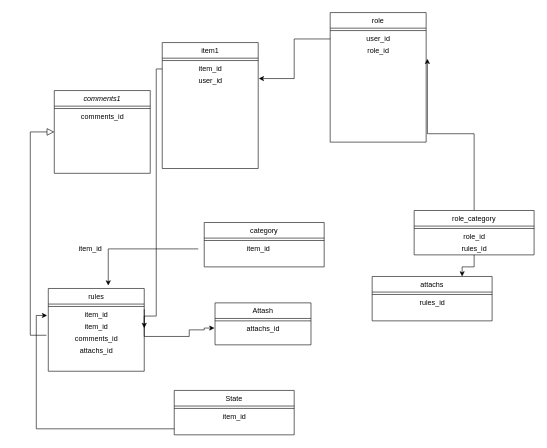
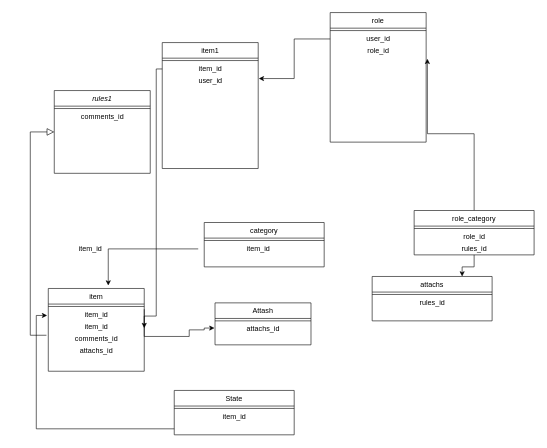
  <mxCell id="0" />
  <mxCell id="1" parent="0" />
  <mxCell id="2" style="edgeStyle=orthogonalEdgeStyle;rounded=0;orthogonalLoop=1;jettySize=auto;html=1;exitX=1;exitY=0.25;exitDx=0;exitDy=0;entryX=-0.006;entryY=0.4;entryDx=0;entryDy=0;entryPerimeter=0;" edge="1" parent="1" source="16" target="14"><mxGeometry relative="1" as="geometry"><mxPoint x="340" y="509" as="targetPoint" /><Array as="points"><mxPoint x="240" y="560" /><mxPoint x="315" y="560" /><mxPoint x="315" y="549" /><mxPoint x="340" y="549" /><mxPoint x="340" y="546" /></Array></mxGeometry></mxCell>
  <mxCell id="3" value="" style="endArrow=block;endSize=10;endFill=0;shadow=0;strokeWidth=1;rounded=0;edgeStyle=elbowEdgeStyle;elbow=vertical;strokeColor=#000000;exitX=-0.019;exitY=0.2;exitDx=0;exitDy=0;exitPerimeter=0;" parent="1" source="20" target="4" edge="1"><mxGeometry width="160" relative="1" as="geometry"><mxPoint x="50" y="540" as="sourcePoint" /><mxPoint x="210" y="313" as="targetPoint" /><Array as="points"><mxPoint x="50" y="460" /><mxPoint x="40" y="440" /><mxPoint x="60" y="450" /><mxPoint x="70" y="540" /><mxPoint x="40" y="400" /><mxPoint x="20" y="200" /><mxPoint x="100" y="300" /><mxPoint x="90" y="300" /><mxPoint x="150" y="310" /><mxPoint x="120" y="288" /></Array></mxGeometry></mxCell>
- <mxCell id="4" value="comments1" style="swimlane;fontStyle=2;align=center;verticalAlign=top;childLayout=stackLayout;horizontal=1;startSize=26;horizontalStack=0;resizeParent=1;resizeLast=0;collapsible=1;marginBottom=0;rounded=0;shadow=0;strokeWidth=1;" parent="1" vertex="1"><mxGeometry x="90" y="150" width="160" height="138" as="geometry"><mxRectangle x="230" y="140" width="160" height="26" as="alternateBounds" /></mxGeometry></mxCell>
+ <mxCell id="4" value="rules1" style="swimlane;fontStyle=2;align=center;verticalAlign=top;childLayout=stackLayout;horizontal=1;startSize=26;horizontalStack=0;resizeParent=1;resizeLast=0;collapsible=1;marginBottom=0;rounded=0;shadow=0;strokeWidth=1;" parent="1" vertex="1"><mxGeometry x="90" y="150" width="160" height="138" as="geometry"><mxRectangle x="230" y="140" width="160" height="26" as="alternateBounds" /></mxGeometry></mxCell>
  <mxCell id="5" value="" style="line;html=1;strokeWidth=1;align=left;verticalAlign=middle;spacingTop=-1;spacingLeft=3;spacingRight=3;rotatable=0;labelPosition=right;points=[];portConstraint=eastwest;" parent="4" vertex="1"><mxGeometry y="26" width="160" height="8" as="geometry" /></mxCell>
  <mxCell id="6" value="comments_id" style="text;html=1;align=center;verticalAlign=middle;resizable=0;points=[];autosize=1;" vertex="1" parent="4"><mxGeometry y="34" width="160" height="20" as="geometry" /></mxCell>
  <mxCell id="7" style="edgeStyle=orthogonalEdgeStyle;rounded=0;orthogonalLoop=1;jettySize=auto;html=1;strokeColor=#000000;entryX=1;entryY=0.6;entryDx=0;entryDy=0;entryPerimeter=0;" edge="1" parent="1" source="10" target="19"><mxGeometry relative="1" as="geometry"><mxPoint x="310" y="530" as="targetPoint" /><Array as="points"><mxPoint x="260" y="114" /><mxPoint x="260" y="526" /></Array></mxGeometry></mxCell>
  <mxCell id="8" value="item1" style="swimlane;fontStyle=0;align=center;verticalAlign=top;childLayout=stackLayout;horizontal=1;startSize=26;horizontalStack=0;resizeParent=1;resizeLast=0;collapsible=1;marginBottom=0;rounded=0;shadow=0;strokeWidth=1;" vertex="1" parent="1"><mxGeometry x="270" y="70" width="160" height="210" as="geometry"><mxRectangle x="550" y="140" width="160" height="26" as="alternateBounds" /></mxGeometry></mxCell>
  <mxCell id="9" value="" style="line;html=1;strokeWidth=1;align=left;verticalAlign=middle;spacingTop=-1;spacingLeft=3;spacingRight=3;rotatable=0;labelPosition=right;points=[];portConstraint=eastwest;" vertex="1" parent="8"><mxGeometry y="26" width="160" height="8" as="geometry" /></mxCell>
  <mxCell id="10" value="item_id" style="text;html=1;align=center;verticalAlign=middle;resizable=0;points=[];autosize=1;strokeColor=none;" vertex="1" parent="8"><mxGeometry y="34" width="160" height="20" as="geometry" /></mxCell>
  <mxCell id="11" value="user_id" style="text;html=1;align=center;verticalAlign=middle;resizable=0;points=[];autosize=1;" vertex="1" parent="8"><mxGeometry y="54" width="160" height="20" as="geometry" /></mxCell>
  <mxCell id="12" value="Attash" style="swimlane;fontStyle=0;align=center;verticalAlign=top;childLayout=stackLayout;horizontal=1;startSize=26;horizontalStack=0;resizeParent=1;resizeLast=0;collapsible=1;marginBottom=0;rounded=0;shadow=0;strokeWidth=1;" parent="1" vertex="1"><mxGeometry x="358" y="504" width="160" height="70" as="geometry"><mxRectangle x="340" y="380" width="170" height="26" as="alternateBounds" /></mxGeometry></mxCell>
  <mxCell id="13" value="" style="line;html=1;strokeWidth=1;align=left;verticalAlign=middle;spacingTop=-1;spacingLeft=3;spacingRight=3;rotatable=0;labelPosition=right;points=[];portConstraint=eastwest;" parent="12" vertex="1"><mxGeometry y="26" width="160" height="8" as="geometry" /></mxCell>
  <mxCell id="14" value="attachs_id" style="text;html=1;align=center;verticalAlign=middle;resizable=0;points=[];autosize=1;" vertex="1" parent="12"><mxGeometry y="34" width="160" height="20" as="geometry" /></mxCell>
  <mxCell id="15" style="edgeStyle=orthogonalEdgeStyle;rounded=0;orthogonalLoop=1;jettySize=auto;html=1;" edge="1" parent="1"><mxGeometry relative="1" as="geometry"><mxPoint x="90" y="584" as="targetPoint" /><mxPoint x="90" y="584" as="sourcePoint" /></mxGeometry></mxCell>
- <mxCell id="16" value="rules" style="swimlane;fontStyle=0;align=center;verticalAlign=top;childLayout=stackLayout;horizontal=1;startSize=26;horizontalStack=0;resizeParent=1;resizeLast=0;collapsible=1;marginBottom=0;rounded=0;shadow=0;strokeWidth=1;" parent="1" vertex="1"><mxGeometry x="80" y="480" width="160" height="138" as="geometry"><mxRectangle x="130" y="380" width="160" height="26" as="alternateBounds" /></mxGeometry></mxCell>
+ <mxCell id="16" value="item" style="swimlane;fontStyle=0;align=center;verticalAlign=top;childLayout=stackLayout;horizontal=1;startSize=26;horizontalStack=0;resizeParent=1;resizeLast=0;collapsible=1;marginBottom=0;rounded=0;shadow=0;strokeWidth=1;" parent="1" vertex="1"><mxGeometry x="80" y="480" width="160" height="138" as="geometry"><mxRectangle x="130" y="380" width="160" height="26" as="alternateBounds" /></mxGeometry></mxCell>
  <mxCell id="17" value="" style="line;html=1;strokeWidth=1;align=left;verticalAlign=middle;spacingTop=-1;spacingLeft=3;spacingRight=3;rotatable=0;labelPosition=right;points=[];portConstraint=eastwest;" parent="16" vertex="1"><mxGeometry y="26" width="160" height="8" as="geometry" /></mxCell>
  <mxCell id="18" value="item_id" style="text;html=1;align=center;verticalAlign=middle;resizable=0;points=[];autosize=1;strokeColor=none;" vertex="1" parent="16"><mxGeometry y="34" width="160" height="20" as="geometry" /></mxCell>
  <mxCell id="19" value="item_id" style="text;html=1;align=center;verticalAlign=middle;resizable=0;points=[];autosize=1;strokeColor=none;" vertex="1" parent="16"><mxGeometry y="54" width="160" height="20" as="geometry" /></mxCell>
  <mxCell id="20" value="comments_id" style="text;html=1;align=center;verticalAlign=middle;resizable=0;points=[];autosize=1;" vertex="1" parent="16"><mxGeometry y="74" width="160" height="20" as="geometry" /></mxCell>
  <mxCell id="21" value="attachs_id" style="text;html=1;align=center;verticalAlign=middle;resizable=0;points=[];autosize=1;" vertex="1" parent="16"><mxGeometry y="94" width="160" height="20" as="geometry" /></mxCell>
  <mxCell id="22" style="edgeStyle=orthogonalEdgeStyle;rounded=0;orthogonalLoop=1;jettySize=auto;html=1;strokeColor=#000000;entryX=1.006;entryY=0.3;entryDx=0;entryDy=0;entryPerimeter=0;" edge="1" parent="1" source="37" target="11"><mxGeometry relative="1" as="geometry"><mxPoint x="440" y="130" as="targetPoint" /></mxGeometry></mxCell>
  <mxCell id="23" value="State" style="swimlane;fontStyle=0;align=center;verticalAlign=top;childLayout=stackLayout;horizontal=1;startSize=26;horizontalStack=0;resizeParent=1;resizeLast=0;collapsible=1;marginBottom=0;rounded=0;shadow=0;strokeWidth=1;strokeColor=#000000;" vertex="1" parent="1"><mxGeometry x="290" y="650" width="200" height="74" as="geometry"><mxRectangle x="340" y="380" width="170" height="26" as="alternateBounds" /></mxGeometry></mxCell>
  <mxCell id="24" value="" style="line;html=1;strokeWidth=1;align=left;verticalAlign=middle;spacingTop=-1;spacingLeft=3;spacingRight=3;rotatable=0;labelPosition=right;points=[];portConstraint=eastwest;" vertex="1" parent="23"><mxGeometry y="26" width="200" height="8" as="geometry" /></mxCell>
  <mxCell id="25" value="item_id" style="text;html=1;align=center;verticalAlign=middle;resizable=0;points=[];autosize=1;strokeColor=none;" vertex="1" parent="23"><mxGeometry y="34" width="200" height="20" as="geometry" /></mxCell>
  <mxCell id="26" style="edgeStyle=orthogonalEdgeStyle;rounded=0;orthogonalLoop=1;jettySize=auto;html=1;strokeColor=#000000;entryX=-0.012;entryY=0.55;entryDx=0;entryDy=0;entryPerimeter=0;" edge="1" parent="1" target="18"><mxGeometry relative="1" as="geometry"><mxPoint y="520" as="targetPoint" x="10" /><mxPoint x="290" y="714" as="sourcePoint" /><Array as="points"><mxPoint x="60" y="714" /><mxPoint x="60" y="525" /></Array></mxGeometry></mxCell>
  <mxCell id="27" value="category" style="swimlane;fontStyle=0;align=center;verticalAlign=top;childLayout=stackLayout;horizontal=1;startSize=26;horizontalStack=0;resizeParent=1;resizeLast=0;collapsible=1;marginBottom=0;rounded=0;shadow=0;strokeWidth=1;strokeColor=#000000;" vertex="1" parent="1"><mxGeometry x="340" y="370" width="200" height="74" as="geometry"><mxRectangle x="340" y="380" width="170" height="26" as="alternateBounds" /></mxGeometry></mxCell>
  <mxCell id="28" value="" style="line;html=1;strokeWidth=1;align=left;verticalAlign=middle;spacingTop=-1;spacingLeft=3;spacingRight=3;rotatable=0;labelPosition=right;points=[];portConstraint=eastwest;" vertex="1" parent="27"><mxGeometry y="26" width="200" height="8" as="geometry" /></mxCell>
  <mxCell id="29" value="" style="edgeStyle=orthogonalEdgeStyle;rounded=0;orthogonalLoop=1;jettySize=auto;html=1;strokeColor=#000000;entryX=0.625;entryY=-0.036;entryDx=0;entryDy=0;entryPerimeter=0;" edge="1" parent="1" source="30" target="16"><mxGeometry relative="1" as="geometry" /></mxCell>
  <mxCell id="30" value="item_id" style="text;html=1;align=center;verticalAlign=middle;resizable=0;points=[];autosize=1;strokeColor=none;" vertex="1" parent="1"><mxGeometry x="330" y="404" width="200" height="20" as="geometry" /></mxCell>
  <mxCell id="31" value="item_id" style="text;html=1;align=center;verticalAlign=middle;resizable=0;points=[];autosize=1;strokeColor=none;" vertex="1" parent="1"><mxGeometry x="50" y="404" width="200" height="20" as="geometry" /></mxCell>
  <mxCell id="32" value="attachs" style="swimlane;fontStyle=0;align=center;verticalAlign=top;childLayout=stackLayout;horizontal=1;startSize=26;horizontalStack=0;resizeParent=1;resizeLast=0;collapsible=1;marginBottom=0;rounded=0;shadow=0;strokeWidth=1;strokeColor=#000000;" vertex="1" parent="1"><mxGeometry x="620" y="460" width="200" height="74" as="geometry"><mxRectangle x="340" y="380" width="170" height="26" as="alternateBounds" /></mxGeometry></mxCell>
  <mxCell id="33" value="" style="line;html=1;strokeWidth=1;align=left;verticalAlign=middle;spacingTop=-1;spacingLeft=3;spacingRight=3;rotatable=0;labelPosition=right;points=[];portConstraint=eastwest;" vertex="1" parent="32"><mxGeometry y="26" width="200" height="8" as="geometry" /></mxCell>
  <mxCell id="34" value="rules_id" style="text;html=1;align=center;verticalAlign=middle;resizable=0;points=[];autosize=1;" vertex="1" parent="32"><mxGeometry y="34" width="200" height="20" as="geometry" /></mxCell>
  <mxCell id="35" value="role" style="swimlane;fontStyle=0;align=center;verticalAlign=top;childLayout=stackLayout;horizontal=1;startSize=26;horizontalStack=0;resizeParent=1;resizeLast=0;collapsible=1;marginBottom=0;rounded=0;shadow=0;strokeWidth=1;" parent="1" vertex="1"><mxGeometry x="550" y="20" width="160" height="216" as="geometry"><mxRectangle x="550" y="140" width="160" height="26" as="alternateBounds" /></mxGeometry></mxCell>
  <mxCell id="36" value="" style="line;html=1;strokeWidth=1;align=left;verticalAlign=middle;spacingTop=-1;spacingLeft=3;spacingRight=3;rotatable=0;labelPosition=right;points=[];portConstraint=eastwest;" parent="35" vertex="1"><mxGeometry y="26" width="160" height="8" as="geometry" /></mxCell>
  <mxCell id="37" value="user_id" style="text;html=1;align=center;verticalAlign=middle;resizable=0;points=[];autosize=1;strokeColor=none;" vertex="1" parent="35"><mxGeometry y="34" width="160" height="20" as="geometry" /></mxCell>
  <mxCell id="38" value="role_id" style="text;html=1;align=center;verticalAlign=middle;resizable=0;points=[];autosize=1;" vertex="1" parent="35"><mxGeometry y="54" width="160" height="20" as="geometry" /></mxCell>
  <mxCell id="39" value="" style="edgeStyle=orthogonalEdgeStyle;rounded=0;orthogonalLoop=1;jettySize=auto;html=1;strokeColor=#000000;entryX=1.013;entryY=1.15;entryDx=0;entryDy=0;entryPerimeter=0;" edge="1" parent="1" source="40" target="38"><mxGeometry relative="1" as="geometry"><mxPoint x="790" y="100" as="targetPoint" /></mxGeometry></mxCell>
  <mxCell id="40" value="role_category" style="swimlane;fontStyle=0;align=center;verticalAlign=top;childLayout=stackLayout;horizontal=1;startSize=26;horizontalStack=0;resizeParent=1;resizeLast=0;collapsible=1;marginBottom=0;rounded=0;shadow=0;strokeWidth=1;strokeColor=#000000;" vertex="1" parent="1"><mxGeometry x="690" y="350" width="200" height="74" as="geometry"><mxRectangle x="340" y="380" width="170" height="26" as="alternateBounds" /></mxGeometry></mxCell>
  <mxCell id="41" value="" style="line;html=1;strokeWidth=1;align=left;verticalAlign=middle;spacingTop=-1;spacingLeft=3;spacingRight=3;rotatable=0;labelPosition=right;points=[];portConstraint=eastwest;" vertex="1" parent="40"><mxGeometry y="26" width="200" height="8" as="geometry" /></mxCell>
  <mxCell id="42" value="role_id" style="text;html=1;align=center;verticalAlign=middle;resizable=0;points=[];autosize=1;" vertex="1" parent="40"><mxGeometry y="34" width="200" height="20" as="geometry" /></mxCell>
  <mxCell id="43" style="edgeStyle=orthogonalEdgeStyle;rounded=0;orthogonalLoop=1;jettySize=auto;html=1;entryX=0.75;entryY=0;entryDx=0;entryDy=0;strokeColor=#000000;" edge="1" parent="1" source="44" target="32"><mxGeometry relative="1" as="geometry" /></mxCell>
  <mxCell id="44" value="rules_id" style="text;html=1;align=center;verticalAlign=middle;resizable=0;points=[];autosize=1;strokeColor=none;" vertex="1" parent="1"><mxGeometry x="690" y="404" width="200" height="20" as="geometry" /></mxCell>
